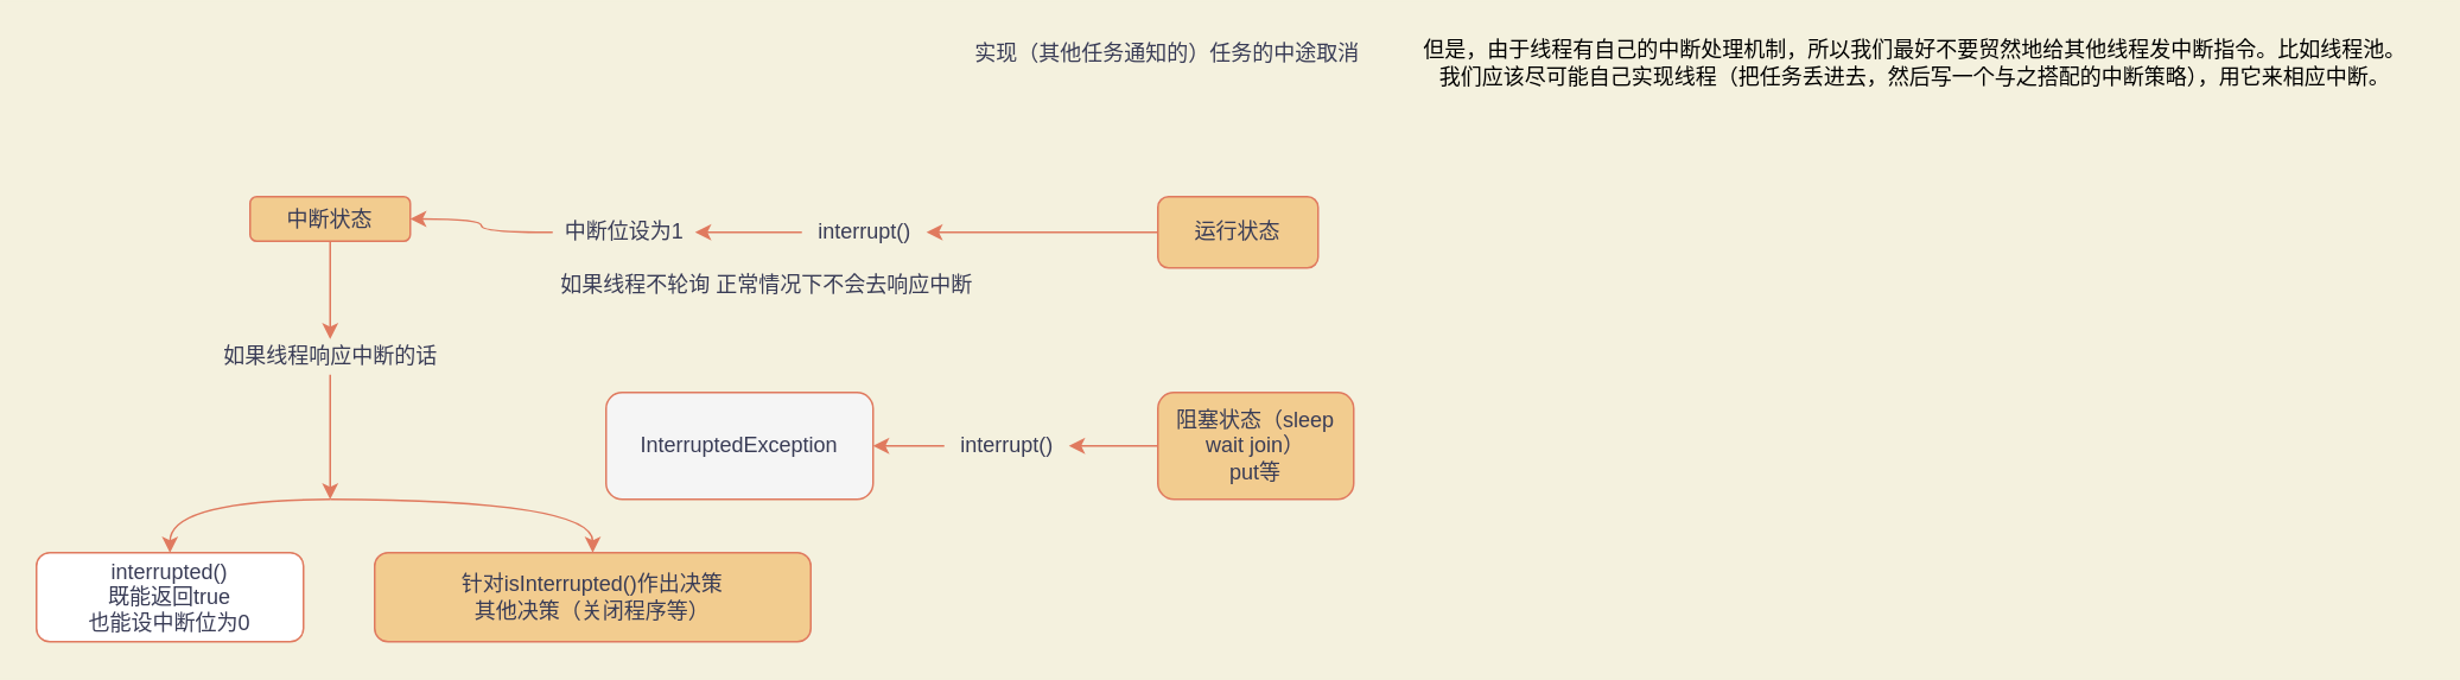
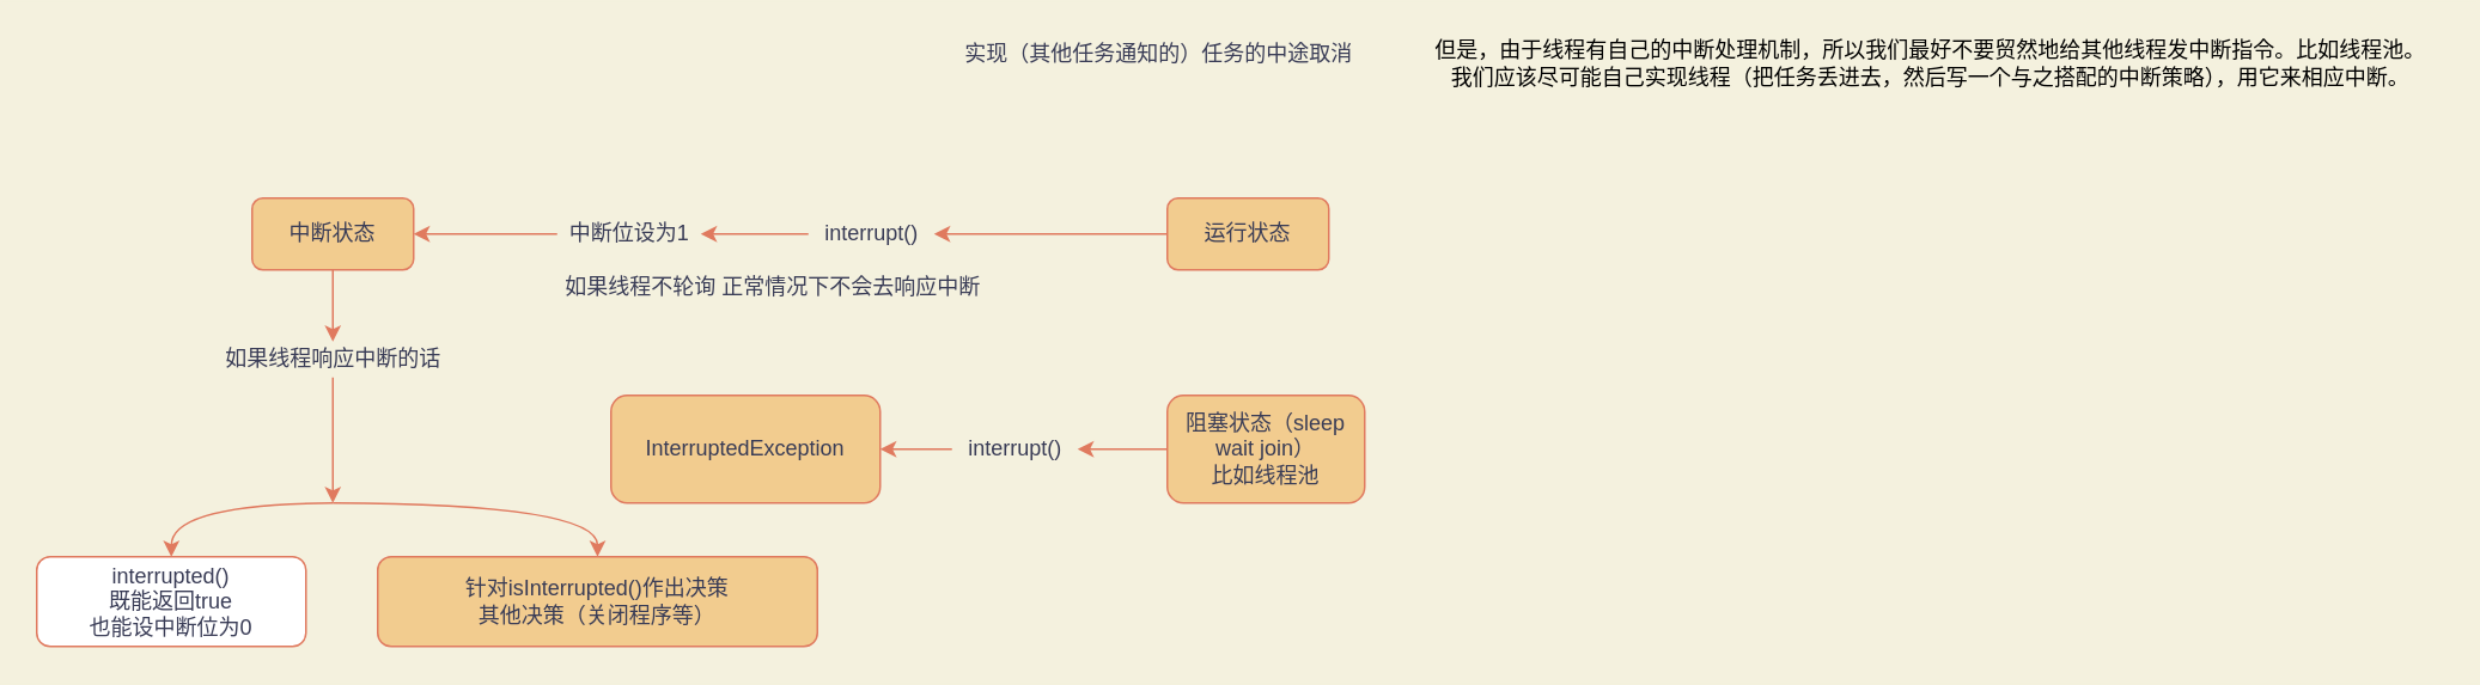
  <mxCell id="0" />
  <mxCell id="1" parent="0" />
  <mxCell id="2" value="" style="edgeStyle=orthogonalEdgeStyle;sketch=0;orthogonalLoop=1;jettySize=auto;html=1;strokeColor=#E07A5F;fillColor=#F2CC8F;fontColor=#393C56;labelBackgroundColor=#F4F1DE;curved=1;" parent="1" target="10" edge="1"><mxGeometry relative="1" as="geometry"><mxPoint x="185.029" y="280" as="sourcePoint" /></mxGeometry></mxCell>
- <mxCell id="3" value="中断状态" style="whiteSpace=wrap;html=1;sketch=0;strokeColor=#E07A5F;fillColor=#F2CC8F;fontColor=#393C56;rounded=1;" parent="1" vertex="1"><mxGeometry x="140" y="110" width="90" height="25" as="geometry" /></mxCell>
+ <mxCell id="3" value="中断状态" style="whiteSpace=wrap;html=1;sketch=0;strokeColor=#E07A5F;fillColor=#F2CC8F;fontColor=#393C56;rounded=1;" parent="1" vertex="1"><mxGeometry x="140" y="110" width="90" height="40" as="geometry" /></mxCell>
  <mxCell id="4" style="edgeStyle=orthogonalEdgeStyle;sketch=0;orthogonalLoop=1;jettySize=auto;html=1;entryX=1;entryY=0.5;entryDx=0;entryDy=0;strokeColor=#E07A5F;fillColor=#F2CC8F;fontColor=#393C56;labelBackgroundColor=#F4F1DE;curved=1;" parent="1" source="8" target="3" edge="1"><mxGeometry relative="1" as="geometry" /></mxCell>
  <mxCell id="5" value="运行状态" style="whiteSpace=wrap;html=1;sketch=0;strokeColor=#E07A5F;fillColor=#F2CC8F;fontColor=#393C56;rounded=1;" parent="1" vertex="1"><mxGeometry x="650" y="110" width="90" height="40" as="geometry" /></mxCell>
  <mxCell id="6" value="interrupt()" style="text;html=1;align=center;verticalAlign=middle;resizable=0;points=[];autosize=1;fontColor=#393C56;rounded=1;" parent="1" vertex="1"><mxGeometry x="450" y="120" width="70" height="20" as="geometry" /></mxCell>
  <mxCell id="7" style="edgeStyle=orthogonalEdgeStyle;sketch=0;orthogonalLoop=1;jettySize=auto;html=1;entryX=1;entryY=0.5;entryDx=0;entryDy=0;strokeColor=#E07A5F;fillColor=#F2CC8F;fontColor=#393C56;labelBackgroundColor=#F4F1DE;curved=1;" parent="1" source="5" target="6" edge="1"><mxGeometry relative="1" as="geometry"><mxPoint x="610" y="210" as="sourcePoint" /><mxPoint x="340" y="210" as="targetPoint" /></mxGeometry></mxCell>
  <mxCell id="8" value="中断位设为1" style="text;html=1;align=center;verticalAlign=middle;resizable=0;points=[];autosize=1;fontColor=#393C56;rounded=1;" parent="1" vertex="1"><mxGeometry x="310" y="120" width="80" height="20" as="geometry" /></mxCell>
  <mxCell id="9" style="edgeStyle=orthogonalEdgeStyle;sketch=0;orthogonalLoop=1;jettySize=auto;html=1;entryX=1;entryY=0.5;entryDx=0;entryDy=0;strokeColor=#E07A5F;fillColor=#F2CC8F;fontColor=#393C56;labelBackgroundColor=#F4F1DE;curved=1;" parent="1" source="6" target="8" edge="1"><mxGeometry relative="1" as="geometry"><mxPoint x="480" y="210" as="sourcePoint" /><mxPoint x="340" y="210" as="targetPoint" /></mxGeometry></mxCell>
  <mxCell id="10" value="&lt;span&gt;针对isInterrupted()作出决策&lt;/span&gt;&lt;br&gt;其他决策（关闭程序等）" style="whiteSpace=wrap;html=1;sketch=0;strokeColor=#E07A5F;fillColor=#F2CC8F;fontColor=#393C56;rounded=1;" parent="1" vertex="1"><mxGeometry x="210" y="310" width="245" height="50" as="geometry" /></mxCell>
  <mxCell id="11" style="edgeStyle=orthogonalEdgeStyle;sketch=0;orthogonalLoop=1;jettySize=auto;html=1;strokeColor=#E07A5F;fillColor=#F2CC8F;fontColor=#393C56;entryX=0.5;entryY=0;entryDx=0;entryDy=0;labelBackgroundColor=#F4F1DE;curved=1;" parent="1" target="20" edge="1"><mxGeometry relative="1" as="geometry"><mxPoint x="120" y="320" as="targetPoint" /><mxPoint x="185.029" y="280" as="sourcePoint" /></mxGeometry></mxCell>
  <mxCell id="12" value="" style="edgeStyle=orthogonalEdgeStyle;sketch=0;orthogonalLoop=1;jettySize=auto;html=1;strokeColor=#E07A5F;fillColor=#F2CC8F;fontColor=#393C56;labelBackgroundColor=#F4F1DE;curved=1;" parent="1" source="13" edge="1"><mxGeometry relative="1" as="geometry"><mxPoint x="185" y="230" as="sourcePoint" /><mxPoint x="185" y="280" as="targetPoint" /></mxGeometry></mxCell>
  <mxCell id="13" value="如果线程响应中断的话" style="text;html=1;align=center;verticalAlign=middle;resizable=0;points=[];autosize=1;fontColor=#393C56;rounded=1;" parent="1" vertex="1"><mxGeometry x="115" y="190" width="140" height="20" as="geometry" /></mxCell>
  <mxCell id="14" value="" style="edgeStyle=orthogonalEdgeStyle;sketch=0;orthogonalLoop=1;jettySize=auto;html=1;strokeColor=#E07A5F;fillColor=#F2CC8F;fontColor=#393C56;labelBackgroundColor=#F4F1DE;curved=1;" parent="1" source="3" target="13" edge="1"><mxGeometry relative="1" as="geometry"><mxPoint x="185" y="150" as="sourcePoint" /><mxPoint x="185" y="260" as="targetPoint" /></mxGeometry></mxCell>
  <mxCell id="15" value="" style="edgeStyle=orthogonalEdgeStyle;sketch=0;orthogonalLoop=1;jettySize=auto;html=1;strokeColor=#E07A5F;fillColor=#F2CC8F;fontColor=#393C56;labelBackgroundColor=#F4F1DE;curved=1;" parent="1" source="18" target="17" edge="1"><mxGeometry relative="1" as="geometry" /></mxCell>
- <mxCell id="16" value="阻塞状态（sleep wait join）&lt;br&gt;put等" style="whiteSpace=wrap;html=1;sketch=0;strokeColor=#E07A5F;fillColor=#F2CC8F;fontColor=#393C56;rounded=1;" parent="1" vertex="1"><mxGeometry x="650" y="220" width="110" height="60" as="geometry" /></mxCell>
- <mxCell id="17" value="InterruptedException" style="whiteSpace=wrap;html=1;sketch=0;strokeColor=#E07A5F;fillColor=#f5f5f5;fontColor=#393C56;rounded=1;" parent="1" vertex="1"><mxGeometry x="340" y="220" width="150" height="60" as="geometry" /></mxCell>
+ <mxCell id="16" value="阻塞状态（sleep wait join）&lt;br&gt;比如线程池" style="whiteSpace=wrap;html=1;sketch=0;strokeColor=#E07A5F;fillColor=#F2CC8F;fontColor=#393C56;rounded=1;" parent="1" vertex="1"><mxGeometry x="650" y="220" width="110" height="60" as="geometry" /></mxCell>
+ <mxCell id="17" value="InterruptedException" style="whiteSpace=wrap;html=1;sketch=0;strokeColor=#E07A5F;fillColor=#F2CC8F;fontColor=#393C56;rounded=1;" parent="1" vertex="1"><mxGeometry x="340" y="220" width="150" height="60" as="geometry" /></mxCell>
  <mxCell id="18" value="interrupt()" style="text;html=1;align=center;verticalAlign=middle;resizable=0;points=[];autosize=1;fontColor=#393C56;rounded=1;" parent="1" vertex="1"><mxGeometry x="530" y="240" width="70" height="20" as="geometry" /></mxCell>
  <mxCell id="19" value="" style="edgeStyle=orthogonalEdgeStyle;sketch=0;orthogonalLoop=1;jettySize=auto;html=1;strokeColor=#E07A5F;fillColor=#F2CC8F;fontColor=#393C56;labelBackgroundColor=#F4F1DE;curved=1;" parent="1" source="16" target="18" edge="1"><mxGeometry relative="1" as="geometry"><mxPoint x="650" y="250" as="sourcePoint" /><mxPoint x="459" y="250" as="targetPoint" /></mxGeometry></mxCell>
  <mxCell id="20" value="interrupted()&lt;br&gt;既能返回true &lt;br&gt;也能设中断位为0" style="whiteSpace=wrap;html=1;sketch=0;strokeColor=#E07A5F;fillColor=#ffffff;fontColor=#393C56;rounded=1;" parent="1" vertex="1"><mxGeometry y="310" width="150" height="50" as="geometry" x="20" /></mxCell>
  <mxCell id="21" value="如果线程不轮询 正常情况下不会去响应中断" style="text;html=1;align=center;verticalAlign=middle;resizable=0;points=[];autosize=1;fontColor=#393C56;rounded=1;" parent="1" vertex="1"><mxGeometry x="305" y="150" width="250" height="20" as="geometry" /></mxCell>
- <mxCell id="22" value="实现（其他任务通知的）任务的中途取消" style="text;html=1;align=center;verticalAlign=middle;resizable=0;points=[];autosize=1;fontColor=#393C56;" parent="1" vertex="1"><mxGeometry x="540" y="20" width="230" height="20" as="geometry" /></mxCell>
+ <mxCell id="22" value="实现（其他任务通知的）任务的中途取消" style="text;html=1;align=center;verticalAlign=middle;resizable=0;points=[];autosize=1;fontColor=#393C56;" parent="1" vertex="1"><mxGeometry x="530" width="230" height="20" as="geometry" y="20" /></mxCell>
  <mxCell id="23" value="但是，由于线程有自己的中断处理机制，所以我们最好不要贸然地给其他线程发中断指令。比如线程池。&lt;br&gt;我们应该尽可能自己实现线程（把任务丢进去，然后写一个与之搭配的中断策略），用它来相应中断。" style="text;html=1;align=center;verticalAlign=middle;resizable=0;points=[];autosize=1;" vertex="1" parent="1"><mxGeometry x="790" width="570" height="30" as="geometry" y="20" /></mxCell>
